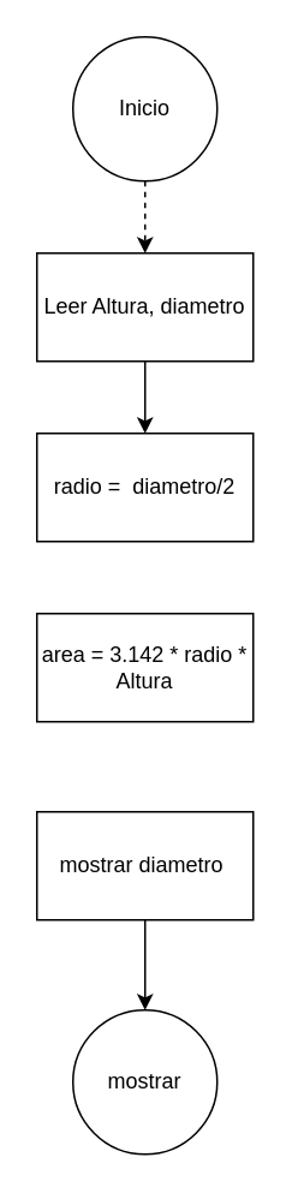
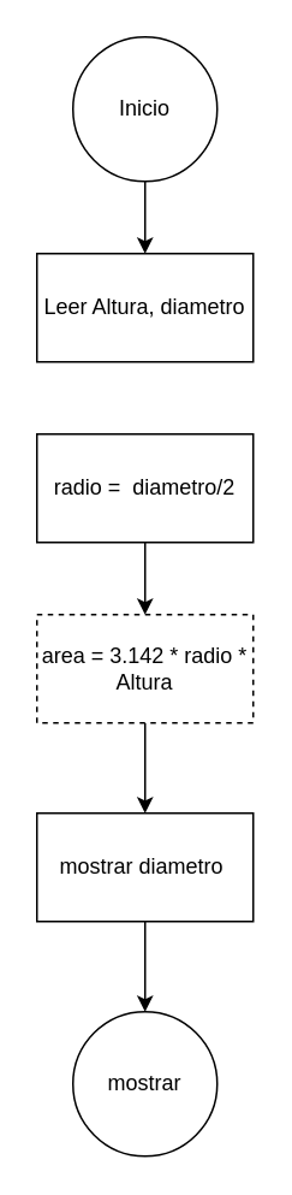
  <mxCell id="0" />
  <mxCell id="1" parent="0" />
- <mxCell id="2" value="" style="edgeStyle=orthogonalEdgeStyle;rounded=0;orthogonalLoop=1;jettySize=auto;html=1;dashed=1;" edge="1" parent="1" source="3" target="5"><mxGeometry relative="1" as="geometry" /></mxCell>
+ <mxCell id="2" value="" style="edgeStyle=orthogonalEdgeStyle;rounded=0;orthogonalLoop=1;jettySize=auto;html=1;" edge="1" parent="1" source="3" target="5"><mxGeometry relative="1" as="geometry" /></mxCell>
  <mxCell id="3" value="Inicio" style="ellipse;whiteSpace=wrap;html=1;aspect=fixed;" vertex="1" parent="1"><mxGeometry x="40" y="20" width="80" height="80" as="geometry" /></mxCell>
- <mxCell id="4" value="" style="edgeStyle=orthogonalEdgeStyle;rounded=0;orthogonalLoop=1;jettySize=auto;html=1;" edge="1" parent="1" source="5" target="7"><mxGeometry relative="1" as="geometry" /></mxCell>
  <mxCell id="5" value="Leer Altura, diametro" style="whiteSpace=wrap;html=1;" vertex="1" parent="1"><mxGeometry x="20" y="140" width="120" height="60" as="geometry" /></mxCell>
+ <mxCell id="6" value="" style="edgeStyle=orthogonalEdgeStyle;rounded=0;orthogonalLoop=1;jettySize=auto;html=1;" edge="1" parent="1" source="7" target="9"><mxGeometry relative="1" as="geometry" /></mxCell>
  <mxCell id="7" value="radio =&amp;nbsp; diametro/2" style="whiteSpace=wrap;html=1;" vertex="1" parent="1"><mxGeometry x="20" y="240" width="120" height="60" as="geometry" /></mxCell>
- <mxCell id="9" value="area = 3.142 * radio * Altura" style="whiteSpace=wrap;html=1;" vertex="1" parent="1"><mxGeometry x="20" y="340" width="120" height="60" as="geometry" /></mxCell>
+ <mxCell id="8" value="" style="edgeStyle=orthogonalEdgeStyle;rounded=0;orthogonalLoop=1;jettySize=auto;html=1;" edge="1" parent="1" source="9" target="11"><mxGeometry relative="1" as="geometry" /></mxCell>
+ <mxCell id="9" value="area = 3.142 * radio * Altura" style="whiteSpace=wrap;html=1;dashed=1;" vertex="1" parent="1"><mxGeometry x="20" y="340" width="120" height="60" as="geometry" /></mxCell>
  <mxCell id="10" value="" style="edgeStyle=orthogonalEdgeStyle;rounded=0;orthogonalLoop=1;jettySize=auto;html=1;" edge="1" parent="1" source="11"><mxGeometry relative="1" as="geometry"><mxPoint x="80" y="560" as="targetPoint" /></mxGeometry></mxCell>
  <mxCell id="11" value="mostrar diametro&amp;nbsp;" style="whiteSpace=wrap;html=1;" vertex="1" parent="1"><mxGeometry x="20" y="450" width="120" height="60" as="geometry" /></mxCell>
  <mxCell id="12" value="mostrar" style="ellipse;whiteSpace=wrap;html=1;aspect=fixed;" vertex="1" parent="1"><mxGeometry x="40" y="560" width="80" height="80" as="geometry" /></mxCell>
